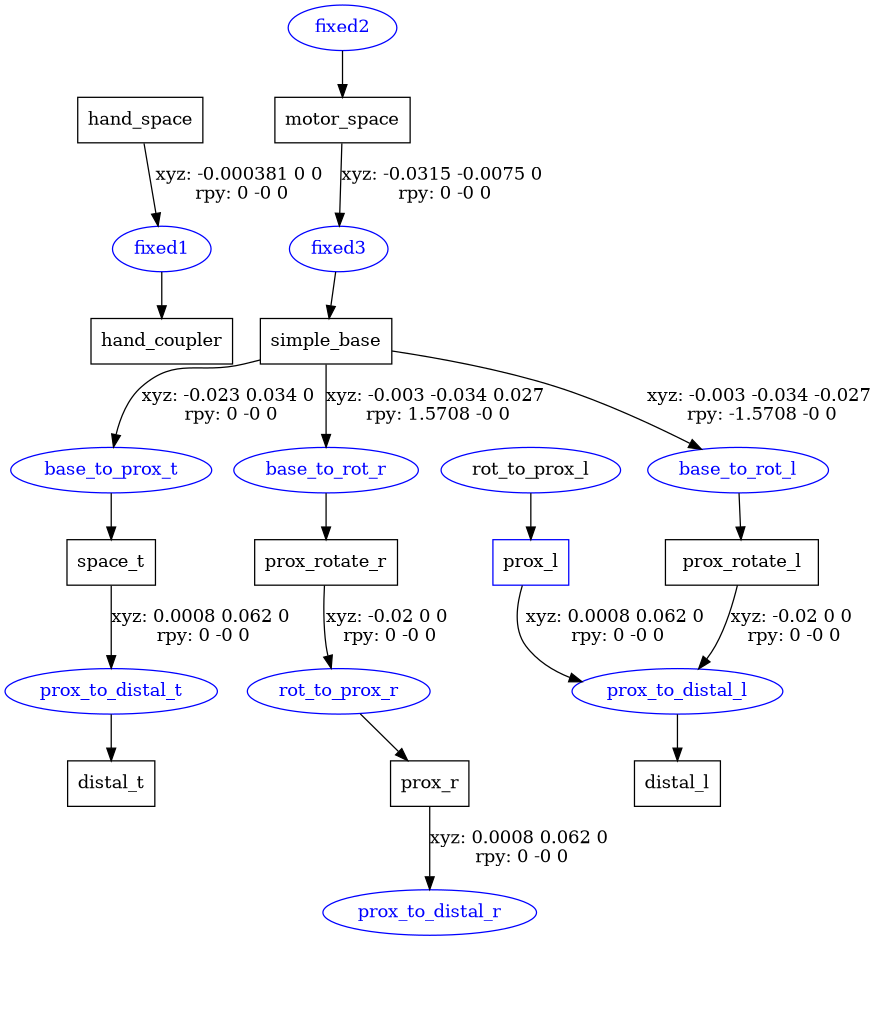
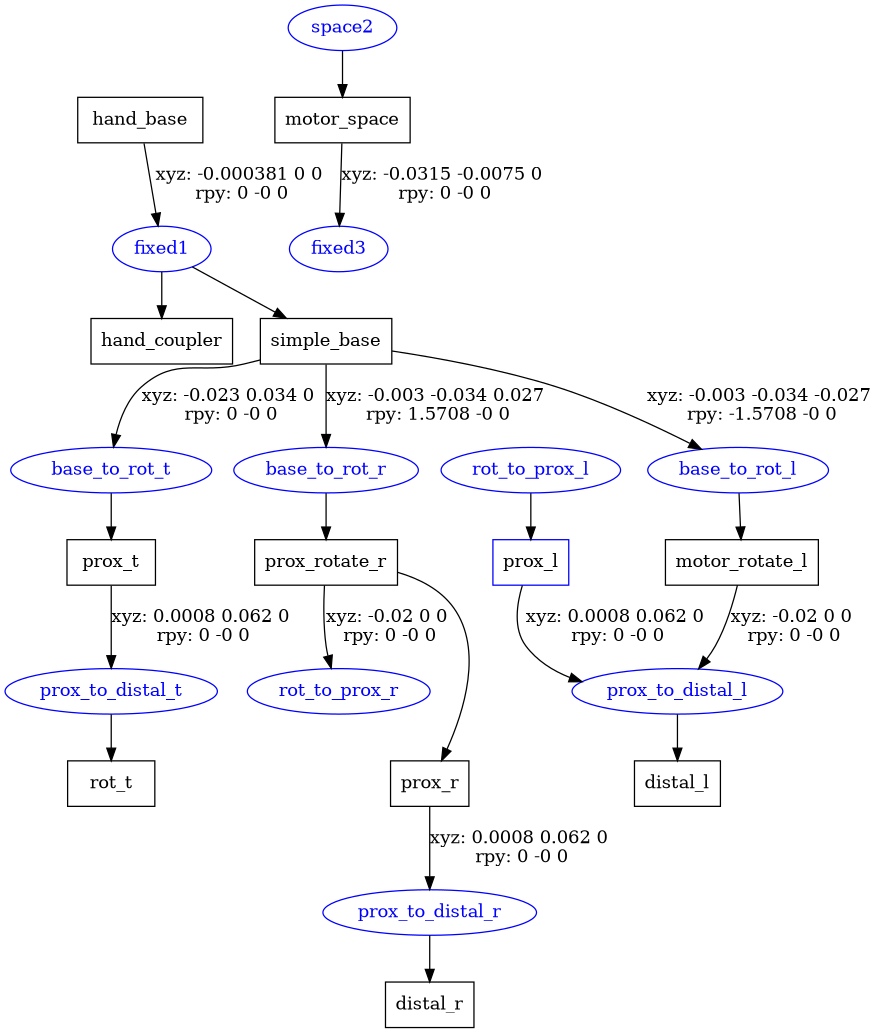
  digraph {
    node [shape=box color=blue]
-   n1 [label=hand_space color=""]
+   n1 [label=hand_base color=""]
    fixed1 [fontcolor=blue shape=ellipse]
    n3 [label=hand_coupler color=""]
-   fixed2 [fontcolor=blue shape=ellipse]
+   fixed2 [fontcolor=blue shape=ellipse label=space2]
    n5 [label=motor_space color=""]
    fixed3 [fontcolor=blue shape=ellipse]
    n7 [label=simple_base color=""]
-   base_to_prox_t [fontcolor=blue shape=ellipse]
+   base_to_prox_t [fontcolor=blue shape=ellipse label=base_to_rot_t]
    base_to_rot_l [fontcolor=blue shape=ellipse]
    base_to_rot_r [fontcolor=blue shape=ellipse]
-   n11 [label=space_t color=""]
-   n12 [label=prox_rotate_l color=""]
+   n11 [label=prox_t color=""]
+   n12 [label=motor_rotate_l color=""]
    n13 [label=prox_rotate_r color=""]
    prox_to_distal_t [fontcolor=blue shape=ellipse]
-   n15 [label=distal_t color=""]
+   n15 [label=rot_t color=""]
    prox_to_distal_l [fontcolor=blue shape=ellipse]
-   rot_to_prox_l [fontcolor=black shape=ellipse]
+   rot_to_prox_l [fontcolor=blue shape=ellipse]
    n18 [label=prox_l]
    n19 [label=distal_l color=""]
    rot_to_prox_r [fontcolor=blue shape=ellipse]
    n21 [label=prox_r color=""]
    prox_to_distal_r [fontcolor=blue shape=ellipse]
+   n23 [label=distal_r color=""]
    n1 -> fixed1 [label="xyz: -0.000381 0 0 \nrpy: 0 -0 0"]
    fixed1 -> n3
    fixed2 -> n5
    n5 -> fixed3 [label="xyz: -0.0315 -0.0075 0 \nrpy: 0 -0 0"]
-   fixed3 -> n7
+   fixed1 -> n7
    n7 -> base_to_prox_t [label="xyz: -0.023 0.034 0 \nrpy: 0 -0 0"]
    n7 -> base_to_rot_l [label="xyz: -0.003 -0.034 -0.027 \nrpy: -1.5708 -0 0"]
    n7 -> base_to_rot_r [label="xyz: -0.003 -0.034 0.027 \nrpy: 1.5708 -0 0"]
    base_to_prox_t -> n11
    base_to_rot_l -> n12
    base_to_rot_r -> n13
    n11 -> prox_to_distal_t [label="xyz: 0.0008 0.062 0 \nrpy: 0 -0 0"]
    n12 -> prox_to_distal_l [label="xyz: -0.02 0 0 \nrpy: 0 -0 0"]
    n13 -> rot_to_prox_r [label="xyz: -0.02 0 0 \nrpy: 0 -0 0"]
    prox_to_distal_t -> n15
    prox_to_distal_l -> n19
    rot_to_prox_l -> n18
    n18 -> prox_to_distal_l [label="xyz: 0.0008 0.062 0 \nrpy: 0 -0 0"]
-   rot_to_prox_r -> n21
+   n13 -> n21
    n21 -> prox_to_distal_r [label="xyz: 0.0008 0.062 0 \nrpy: 0 -0 0"]
+   prox_to_distal_r -> n23
  }
